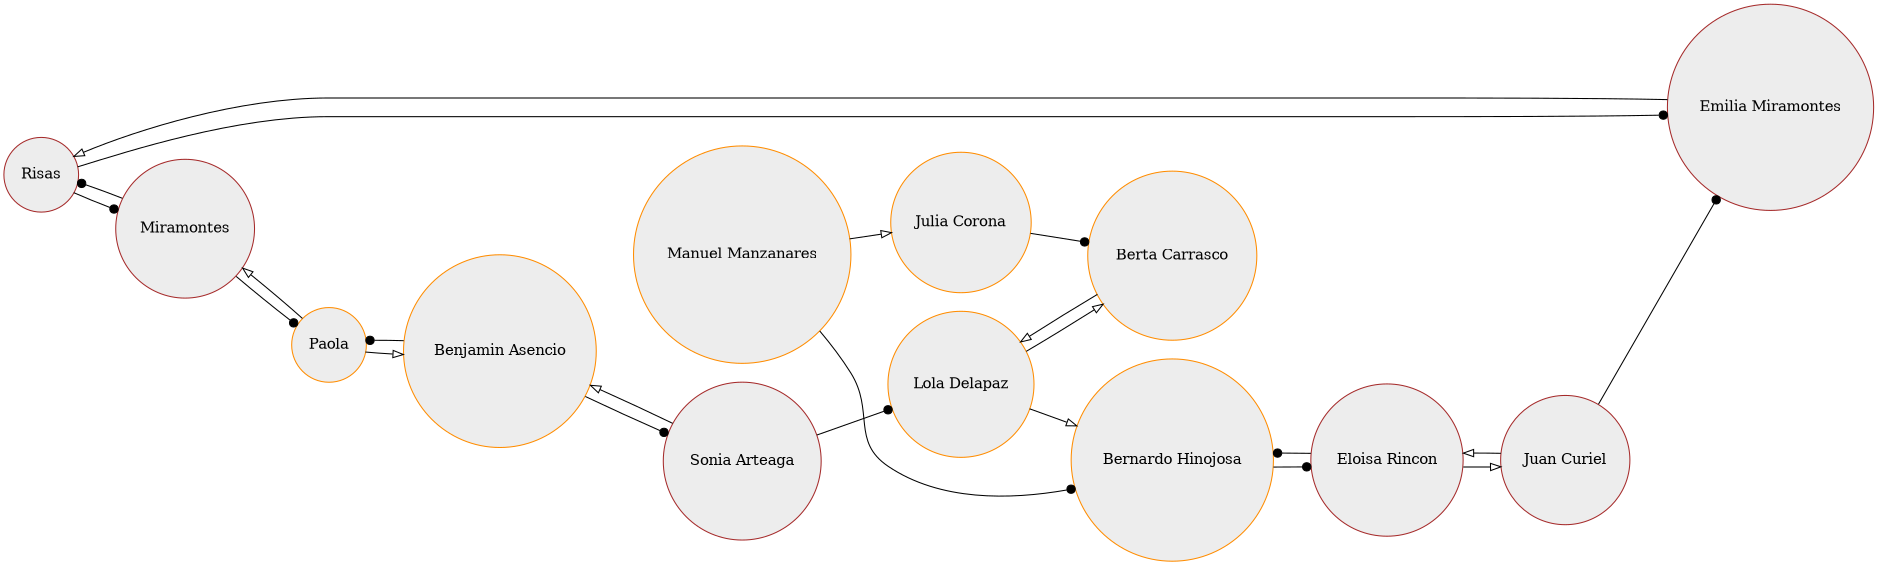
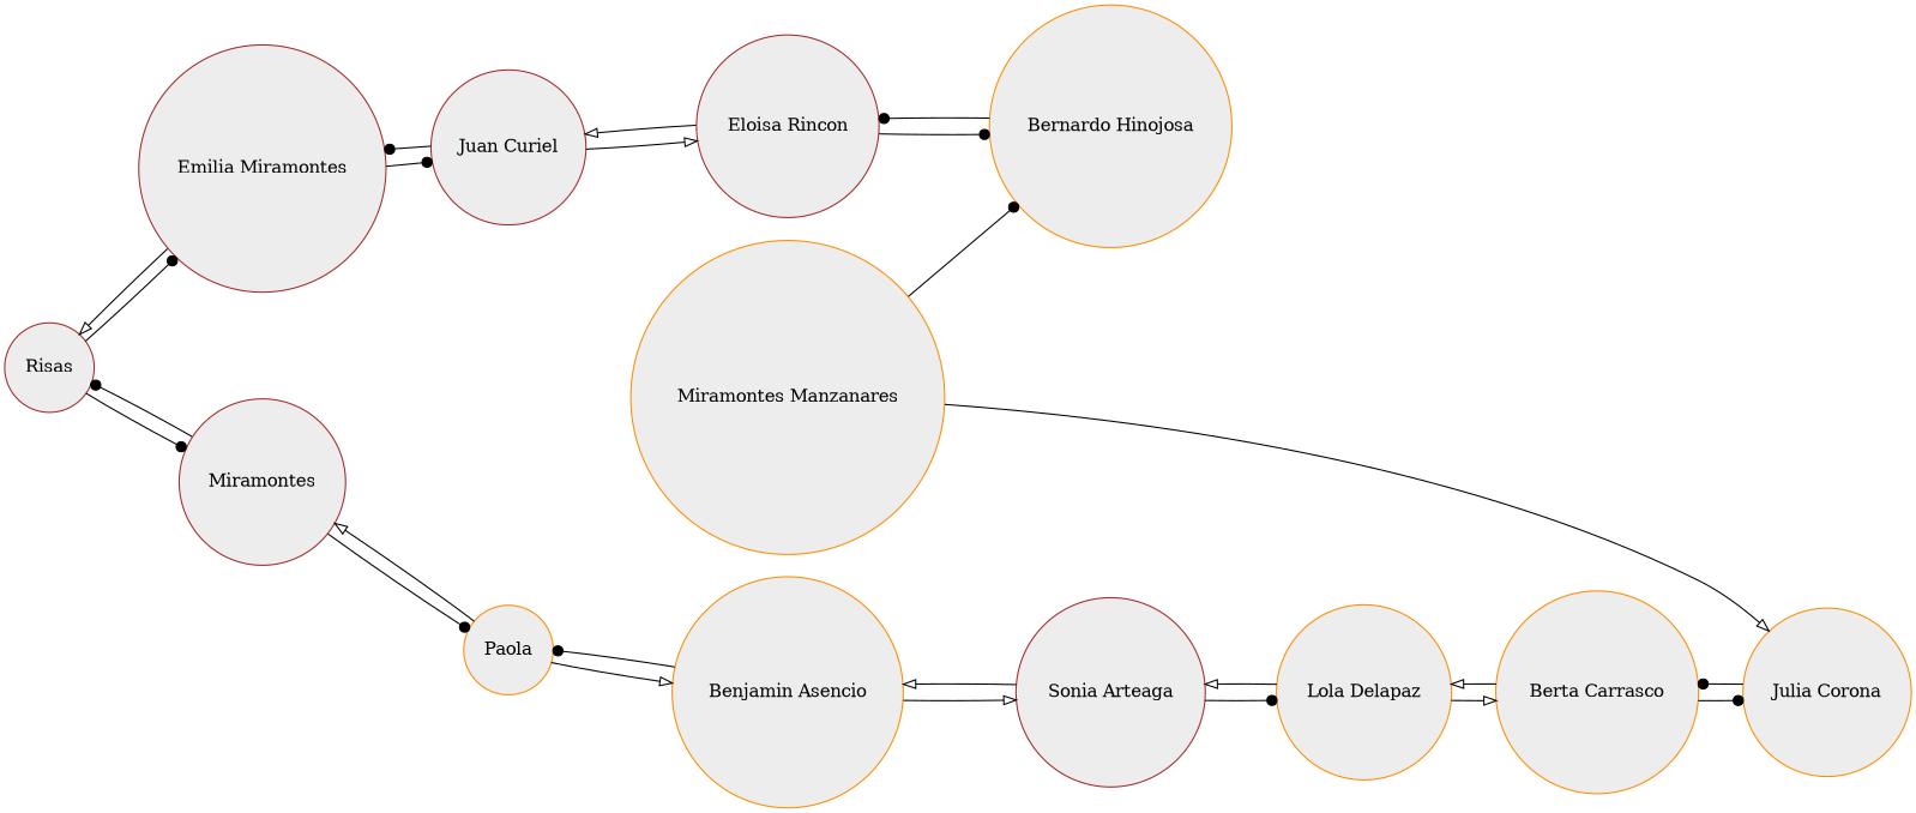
  digraph {
    rankdir=LR
    node [color=darkorange fillcolor=gray93 shape=circle style=filled]
    edge [arrowhead=dot]
    n1 [color=brown label=Risas]
    n2 [color=brown label="Emilia Miramontes"]
    n3 [color=brown label=Miramontes]
    n4 [color=brown label="Juan Curiel"]
    n5 [label=Paola]
    n6 [color=brown label="Eloisa Rincon"]
    n7 [label="Bernardo Hinojosa"]
-   n8 [label="Manuel Manzanares"]
+   n8 [label="Miramontes Manzanares"]
    n9 [label="Julia Corona"]
    n10 [label="Berta Carrasco"]
    n11 [label="Lola Delapaz"]
    n12 [color=brown label="Sonia Arteaga"]
    n13 [label="Benjamin Asencio"]
    n1 -> n2
    n1 -> n3
    n2 -> n1 [arrowhead=onormal]
+   n2 -> n4
    n3 -> n1
    n3 -> n5
    n4 -> n2
    n4 -> n6 [arrowhead=onormal]
    n5 -> n3 [arrowhead=onormal]
    n5 -> n13 [arrowhead=onormal]
    n6 -> n4 [arrowhead=onormal]
    n6 -> n7
    n7 -> n6
    n8 -> n7
    n8 -> n9 [arrowhead=onormal]
    n9 -> n10
+   n10 -> n9
    n10 -> n11 [arrowhead=onormal]
    n11 -> n10 [arrowhead=onormal]
-   n11 -> n7 [arrowhead=onormal]
+   n11 -> n12 [arrowhead=onormal]
    n12 -> n11
    n12 -> n13 [arrowhead=onormal]
    n13 -> n5
-   n13 -> n12
+   n13 -> n12 [arrowhead=onormal]
  }
